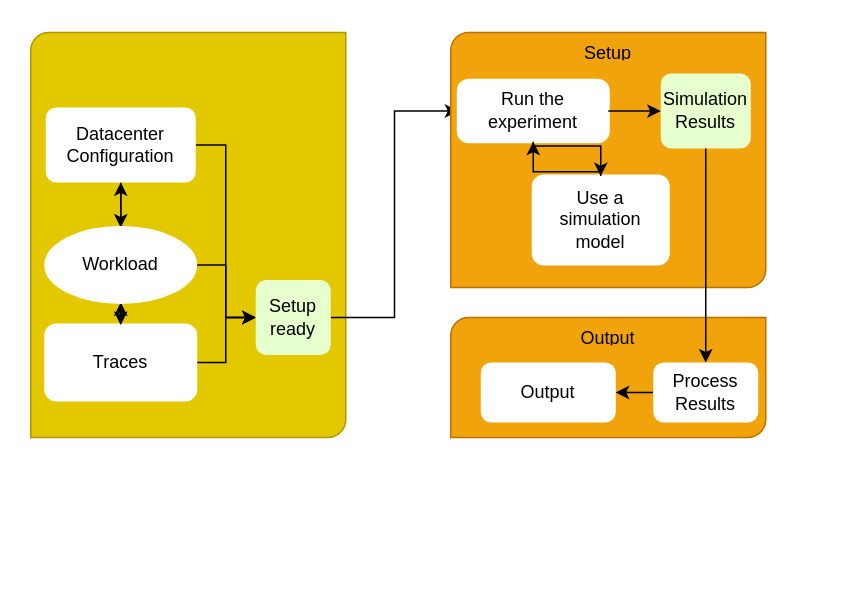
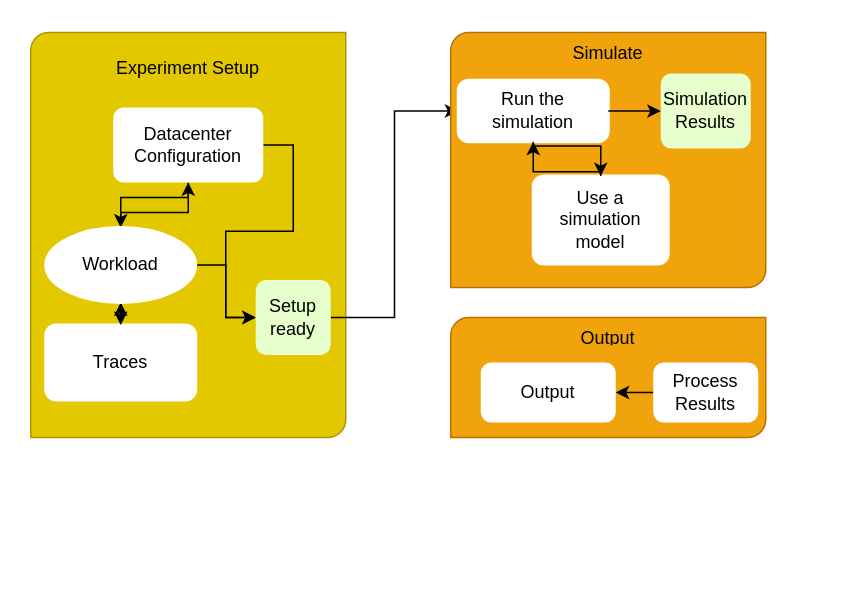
  <mxCell id="0" />
  <mxCell id="1" parent="0" />
  <mxCell id="2" value="" style="verticalLabelPosition=bottom;verticalAlign=top;html=1;shape=mxgraph.basic.diag_round_rect;dx=6;whiteSpace=wrap;fillColor=#e3c800;strokeColor=#B09500;fontColor=#000000;" parent="1" vertex="1"><mxGeometry x="20" y="21" width="210" height="270" as="geometry" /></mxCell>
+ <mxCell id="3" value="&lt;font color=&quot;#000000&quot;&gt;Experiment Setup&lt;/font&gt;" style="text;strokeColor=none;fillColor=none;align=center;verticalAlign=top;spacingLeft=4;spacingRight=4;overflow=hidden;rotatable=0;points=[[0,0.5],[1,0.5]];portConstraint=eastwest;whiteSpace=wrap;html=1;" parent="1" vertex="1"><mxGeometry x="20" y="31" width="210" height="26" as="geometry" /></mxCell>
  <mxCell id="4" style="edgeStyle=orthogonalEdgeStyle;rounded=0;orthogonalLoop=1;jettySize=auto;html=1;exitX=0.5;exitY=1;exitDx=0;exitDy=0;entryX=0.5;entryY=0;entryDx=0;entryDy=0;" parent="1" source="6" target="13" edge="1"><mxGeometry relative="1" as="geometry" /></mxCell>
  <mxCell id="5" style="edgeStyle=orthogonalEdgeStyle;rounded=0;orthogonalLoop=1;jettySize=auto;html=1;exitX=1;exitY=0.5;exitDx=0;exitDy=0;entryX=0;entryY=0.5;entryDx=0;entryDy=0;" parent="1" source="6" target="17" edge="1"><mxGeometry relative="1" as="geometry" /></mxCell>
- <mxCell id="6" value="&lt;font color=&quot;#000000&quot;&gt;Datacenter Configuration&lt;/font&gt;" style="rounded=1;whiteSpace=wrap;html=1;absoluteArcSize=1;arcSize=14;strokeWidth=2;strokeColor=none;fillColor=#FFFFFF;" parent="1" vertex="1"><mxGeometry x="30" y="71" width="100" height="50" as="geometry" /></mxCell>
+ <mxCell id="6" value="&lt;font color=&quot;#000000&quot;&gt;Datacenter Configuration&lt;/font&gt;" style="rounded=1;whiteSpace=wrap;html=1;absoluteArcSize=1;arcSize=14;strokeWidth=2;strokeColor=none;fillColor=#FFFFFF;" parent="1" vertex="1"><mxGeometry x="75" y="71" width="100" height="50" as="geometry" /></mxCell>
  <mxCell id="7" style="edgeStyle=orthogonalEdgeStyle;rounded=0;orthogonalLoop=1;jettySize=auto;html=1;exitX=0.5;exitY=0;exitDx=0;exitDy=0;" parent="1" source="9" target="13" edge="1"><mxGeometry relative="1" as="geometry" /></mxCell>
- <mxCell id="8" style="edgeStyle=orthogonalEdgeStyle;rounded=0;orthogonalLoop=1;jettySize=auto;html=1;exitX=1;exitY=0.5;exitDx=0;exitDy=0;entryX=0;entryY=0.5;entryDx=0;entryDy=0;" parent="1" source="9" target="17" edge="1"><mxGeometry relative="1" as="geometry" /></mxCell>
  <mxCell id="9" value="Traces" style="rounded=1;whiteSpace=wrap;html=1;absoluteArcSize=1;arcSize=14;strokeWidth=2;strokeColor=#FFFFFF;fillColor=#FFFFFF;" parent="1" vertex="1"><mxGeometry x="30" y="216" width="100" height="50" as="geometry" /></mxCell>
  <mxCell id="10" style="edgeStyle=orthogonalEdgeStyle;rounded=0;orthogonalLoop=1;jettySize=auto;html=1;exitX=0.5;exitY=0;exitDx=0;exitDy=0;entryX=0.5;entryY=1;entryDx=0;entryDy=0;" parent="1" source="13" target="6" edge="1"><mxGeometry relative="1" as="geometry" /></mxCell>
  <mxCell id="11" style="edgeStyle=orthogonalEdgeStyle;rounded=0;orthogonalLoop=1;jettySize=auto;html=1;exitX=0.5;exitY=1;exitDx=0;exitDy=0;entryX=0.5;entryY=0;entryDx=0;entryDy=0;" parent="1" source="13" target="9" edge="1"><mxGeometry relative="1" as="geometry" /></mxCell>
  <mxCell id="12" style="edgeStyle=orthogonalEdgeStyle;rounded=0;orthogonalLoop=1;jettySize=auto;html=1;exitX=1;exitY=0.5;exitDx=0;exitDy=0;" parent="1" source="13" target="17" edge="1"><mxGeometry relative="1" as="geometry" /></mxCell>
  <mxCell id="13" value="&lt;font color=&quot;#000000&quot;&gt;Workload&lt;br&gt;&lt;/font&gt;" style="ellipse;whiteSpace=wrap;html=1;absoluteArcSize=1;arcSize=14;strokeWidth=2;strokeColor=#FFFFFF;fillColor=#FFFFFF;" parent="1" vertex="1"><mxGeometry x="30" y="151" width="100" height="50" as="geometry" /></mxCell>
  <mxCell id="14" style="edgeStyle=orthogonalEdgeStyle;rounded=0;orthogonalLoop=1;jettySize=auto;html=1;exitX=0.5;exitY=1;exitDx=0;exitDy=0;" parent="1" edge="1"><mxGeometry relative="1" as="geometry"><mxPoint x="435" y="231" as="sourcePoint" /><mxPoint x="435" y="231" as="targetPoint" /></mxGeometry></mxCell>
  <mxCell id="15" value="&lt;font color=&quot;#000000&quot;&gt;Simulator&lt;/font&gt;" style="text;strokeColor=none;fillColor=none;align=center;verticalAlign=top;spacingLeft=4;spacingRight=4;overflow=hidden;rotatable=0;points=[[0,0.5],[1,0.5]];portConstraint=eastwest;whiteSpace=wrap;html=1;" parent="1" vertex="1"><mxGeometry x="330" y="31" width="210" height="26" as="geometry" /></mxCell>
  <mxCell id="16" style="edgeStyle=orthogonalEdgeStyle;rounded=0;orthogonalLoop=1;jettySize=auto;html=1;exitX=1;exitY=0.5;exitDx=0;exitDy=0;entryX=0;entryY=0.5;entryDx=0;entryDy=0;" parent="1" source="17" target="27" edge="1"><mxGeometry relative="1" as="geometry" /></mxCell>
  <mxCell id="17" value="&lt;font color=&quot;#000000&quot;&gt;Setup&lt;br&gt;ready&lt;br&gt;&lt;/font&gt;" style="rounded=1;whiteSpace=wrap;html=1;absoluteArcSize=1;arcSize=14;strokeWidth=2;strokeColor=none;fillColor=#E6FFCC;fontColor=#ffffff;" parent="1" vertex="1"><mxGeometry x="170" y="186" width="50" height="50" as="geometry" /></mxCell>
  <mxCell id="18" value="" style="group;movable=1;resizable=1;rotatable=1;deletable=1;editable=1;locked=0;connectable=1;" parent="1" vertex="1" connectable="0"><mxGeometry x="300" y="211" width="210" height="170" as="geometry" /></mxCell>
  <mxCell id="19" value="" style="verticalLabelPosition=bottom;verticalAlign=top;html=1;shape=mxgraph.basic.diag_round_rect;dx=6;whiteSpace=wrap;fillColor=#f0a30a;strokeColor=#BD7000;fontColor=#000000;" parent="18" vertex="1"><mxGeometry width="210" height="80" as="geometry" /></mxCell>
  <mxCell id="20" value="&lt;font color=&quot;#000000&quot;&gt;Output&lt;/font&gt;" style="text;strokeColor=none;fillColor=none;align=center;verticalAlign=top;spacingLeft=4;spacingRight=4;overflow=hidden;rotatable=0;points=[[0,0.5],[1,0.5]];portConstraint=eastwest;whiteSpace=wrap;html=1;" parent="18" vertex="1"><mxGeometry y="-0.004" width="210" height="16.37" as="geometry" /></mxCell>
  <mxCell id="21" style="edgeStyle=orthogonalEdgeStyle;rounded=0;orthogonalLoop=1;jettySize=auto;html=1;exitX=0;exitY=0.5;exitDx=0;exitDy=0;" parent="18" source="22" target="23" edge="1"><mxGeometry relative="1" as="geometry" /></mxCell>
  <mxCell id="22" value="&lt;font color=&quot;#000000&quot;&gt;Process Results&lt;br&gt;&lt;/font&gt;" style="rounded=1;whiteSpace=wrap;html=1;absoluteArcSize=1;arcSize=14;strokeWidth=2;strokeColor=none;fillColor=#FFFFFF;" parent="18" vertex="1"><mxGeometry x="135" y="30" width="70" height="40" as="geometry" /></mxCell>
  <mxCell id="23" value="&lt;font color=&quot;#000000&quot;&gt;Output&lt;br&gt;&lt;/font&gt;" style="rounded=1;whiteSpace=wrap;html=1;absoluteArcSize=1;arcSize=14;strokeWidth=2;strokeColor=none;fillColor=#FFFFFF;" parent="18" vertex="1"><mxGeometry x="20" y="30" width="90" height="40" as="geometry" /></mxCell>
  <mxCell id="24" value="" style="group;strokeColor=none;" parent="1" vertex="1" connectable="0"><mxGeometry x="300" y="20.996" width="210" height="170.004" as="geometry" /></mxCell>
  <mxCell id="25" value="" style="verticalLabelPosition=bottom;verticalAlign=top;html=1;shape=mxgraph.basic.diag_round_rect;dx=6;whiteSpace=wrap;fillColor=#f0a30a;strokeColor=#BD7000;fontColor=#000000;" parent="24" vertex="1"><mxGeometry y="0.004" width="210" height="170" as="geometry" /></mxCell>
  <mxCell id="26" value="&lt;font color=&quot;#000000&quot;&gt;Use a simulation model&lt;br&gt;&lt;/font&gt;" style="rounded=1;whiteSpace=wrap;html=1;absoluteArcSize=1;arcSize=14;strokeWidth=2;strokeColor=#FFFFFF;fillColor=#FFFFFF;" parent="24" vertex="1"><mxGeometry x="55" y="95.739" width="90" height="58.639" as="geometry" /></mxCell>
- <mxCell id="27" value="&lt;font color=&quot;#000000&quot;&gt;Run the experiment&lt;br&gt;&lt;/font&gt;" style="rounded=1;whiteSpace=wrap;html=1;absoluteArcSize=1;arcSize=14;strokeWidth=2;strokeColor=#FFFFFF;fillColor=#FFFFFF;movable=1;resizable=1;rotatable=1;deletable=1;editable=1;locked=0;connectable=1;" parent="24" vertex="1"><mxGeometry x="5" y="31.879" width="100" height="40.928" as="geometry" /></mxCell>
+ <mxCell id="27" value="&lt;font color=&quot;#000000&quot;&gt;Run the simulation&lt;br&gt;&lt;/font&gt;" style="rounded=1;whiteSpace=wrap;html=1;absoluteArcSize=1;arcSize=14;strokeWidth=2;strokeColor=#FFFFFF;fillColor=#FFFFFF;movable=1;resizable=1;rotatable=1;deletable=1;editable=1;locked=0;connectable=1;" parent="24" vertex="1"><mxGeometry x="5" y="31.879" width="100" height="40.928" as="geometry" /></mxCell>
  <mxCell id="28" style="edgeStyle=orthogonalEdgeStyle;rounded=0;orthogonalLoop=1;jettySize=auto;html=1;" parent="24" source="26" target="27" edge="1"><mxGeometry relative="1" as="geometry" /></mxCell>
- <mxCell id="29" value="&lt;font color=&quot;#000000&quot;&gt;Setup&lt;/font&gt;" style="text;strokeColor=none;fillColor=none;align=center;verticalAlign=top;spacingLeft=4;spacingRight=4;overflow=hidden;rotatable=0;points=[[0,0.5],[1,0.5]];portConstraint=eastwest;whiteSpace=wrap;html=1;" parent="24" vertex="1"><mxGeometry width="210" height="16.37" as="geometry" /></mxCell>
+ <mxCell id="29" value="&lt;font color=&quot;#000000&quot;&gt;Simulate&lt;/font&gt;" style="text;strokeColor=none;fillColor=none;align=center;verticalAlign=top;spacingLeft=4;spacingRight=4;overflow=hidden;rotatable=0;points=[[0,0.5],[1,0.5]];portConstraint=eastwest;whiteSpace=wrap;html=1;" parent="24" vertex="1"><mxGeometry width="210" height="16.37" as="geometry" /></mxCell>
  <mxCell id="30" value="&lt;font color=&quot;#000000&quot;&gt;Simulation Results&lt;br&gt;&lt;/font&gt;" style="rounded=1;whiteSpace=wrap;html=1;absoluteArcSize=1;arcSize=14;strokeWidth=2;strokeColor=none;fillColor=#E6FFCC;gradientColor=none;" parent="24" vertex="1"><mxGeometry x="140" y="27.344" width="60" height="50" as="geometry" /></mxCell>
  <mxCell id="31" style="edgeStyle=orthogonalEdgeStyle;rounded=0;orthogonalLoop=1;jettySize=auto;html=1;exitX=0.5;exitY=1;exitDx=0;exitDy=0;entryX=0.5;entryY=0;entryDx=0;entryDy=0;" parent="24" source="27" target="26" edge="1"><mxGeometry relative="1" as="geometry" /></mxCell>
  <mxCell id="32" style="edgeStyle=orthogonalEdgeStyle;rounded=0;orthogonalLoop=1;jettySize=auto;html=1;entryX=0;entryY=0.5;entryDx=0;entryDy=0;" parent="24" source="27" target="30" edge="1"><mxGeometry relative="1" as="geometry" /></mxCell>
- <mxCell id="33" style="edgeStyle=orthogonalEdgeStyle;rounded=0;orthogonalLoop=1;jettySize=auto;html=1;" parent="1" source="30" target="22" edge="1"><mxGeometry relative="1" as="geometry" /></mxCell>
